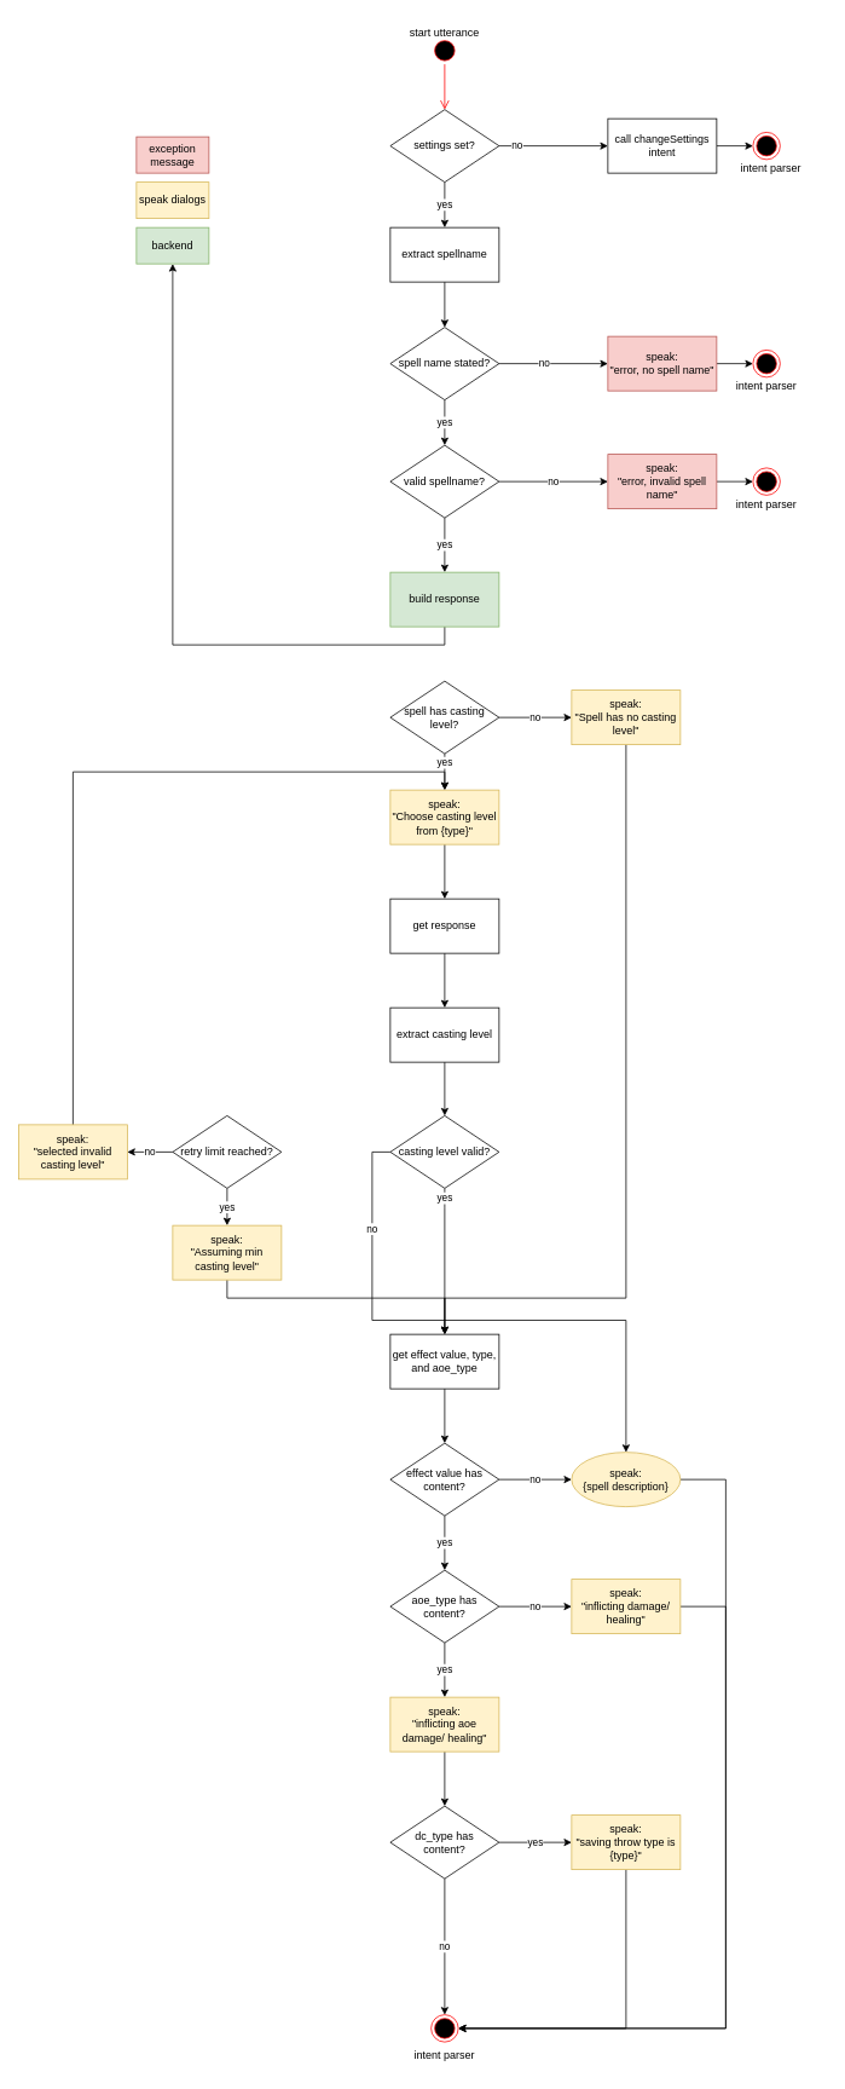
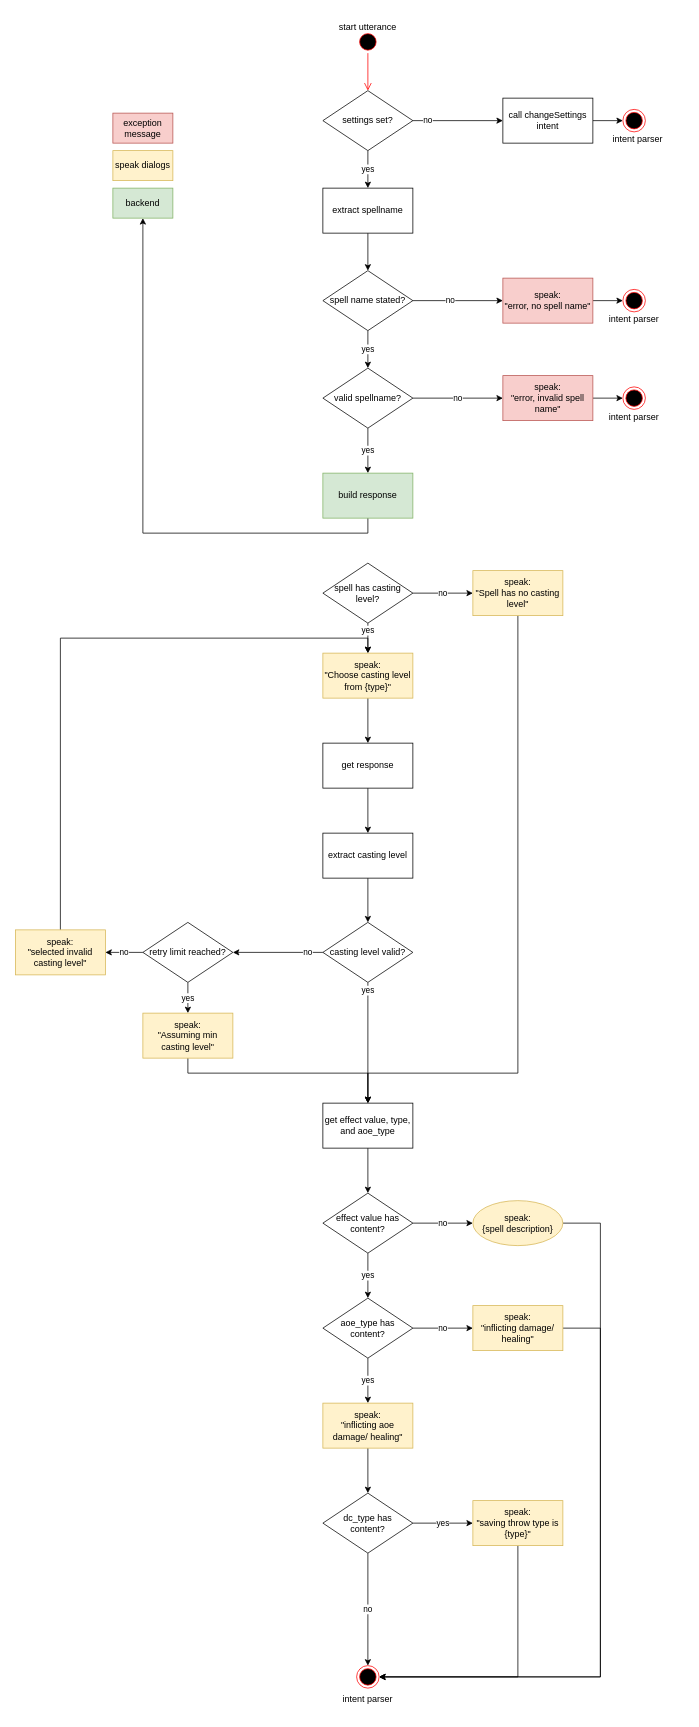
  <mxCell id="0" />
  <mxCell id="1" parent="0" />
  <mxCell id="2" style="edgeStyle=orthogonalEdgeStyle;rounded=0;orthogonalLoop=1;jettySize=auto;html=1;exitX=0.5;exitY=1;exitDx=0;exitDy=0;entryX=0.5;entryY=0;entryDx=0;entryDy=0;" parent="1" source="3" target="17" edge="1"><mxGeometry relative="1" as="geometry" /></mxCell>
  <mxCell id="3" value="extract spellname" style="rounded=0;whiteSpace=wrap;html=1;" parent="1" vertex="1"><mxGeometry x="430" y="250" width="120" height="60" as="geometry" /></mxCell>
  <mxCell id="4" value="no" style="edgeStyle=orthogonalEdgeStyle;rounded=0;orthogonalLoop=1;jettySize=auto;html=1;exitX=1;exitY=0.5;exitDx=0;exitDy=0;entryX=0;entryY=0.5;entryDx=0;entryDy=0;" parent="1" source="7" target="9" edge="1"><mxGeometry relative="1" as="geometry" /></mxCell>
  <mxCell id="5" value="no" style="edgeStyle=orthogonalEdgeStyle;rounded=0;orthogonalLoop=1;jettySize=auto;html=1;exitX=1;exitY=0.5;exitDx=0;exitDy=0;entryX=0;entryY=0.5;entryDx=0;entryDy=0;" parent="1" source="17" target="11" edge="1"><mxGeometry x="-0.167" relative="1" as="geometry"><Array as="points" /><mxPoint as="offset" /></mxGeometry></mxCell>
  <mxCell id="6" value="yes" style="edgeStyle=orthogonalEdgeStyle;rounded=0;orthogonalLoop=1;jettySize=auto;html=1;exitX=0.5;exitY=1;exitDx=0;exitDy=0;entryX=0.5;entryY=0;entryDx=0;entryDy=0;" parent="1" source="7" target="14" edge="1"><mxGeometry relative="1" as="geometry" /></mxCell>
  <mxCell id="7" value="valid spellname?" style="rhombus;whiteSpace=wrap;html=1;" parent="1" vertex="1"><mxGeometry x="430" y="490" width="120" height="80" as="geometry" /></mxCell>
  <mxCell id="8" style="edgeStyle=orthogonalEdgeStyle;rounded=0;orthogonalLoop=1;jettySize=auto;html=1;exitX=1;exitY=0.5;exitDx=0;exitDy=0;entryX=0;entryY=0.5;entryDx=0;entryDy=0;" parent="1" source="9" target="12" edge="1"><mxGeometry relative="1" as="geometry" /></mxCell>
  <mxCell id="9" value="speak:&lt;br&gt;&quot;error, invalid spell name&quot;" style="rounded=0;whiteSpace=wrap;html=1;fillColor=#f8cecc;strokeColor=#b85450;" parent="1" vertex="1"><mxGeometry x="670" y="500" width="120" height="60" as="geometry" /></mxCell>
  <mxCell id="10" style="edgeStyle=orthogonalEdgeStyle;rounded=0;orthogonalLoop=1;jettySize=auto;html=1;exitX=1;exitY=0.5;exitDx=0;exitDy=0;entryX=0;entryY=0.5;entryDx=0;entryDy=0;" parent="1" source="11" target="18" edge="1"><mxGeometry relative="1" as="geometry" /></mxCell>
  <mxCell id="11" value="speak: &lt;br&gt;&quot;error, no spell name&quot;" style="rounded=0;whiteSpace=wrap;html=1;fillColor=#f8cecc;strokeColor=#b85450;" parent="1" vertex="1"><mxGeometry x="670" y="370" width="120" height="60" as="geometry" /></mxCell>
  <mxCell id="12" value="" style="ellipse;html=1;shape=endState;fillColor=#000000;strokeColor=#ff0000;" parent="1" vertex="1"><mxGeometry x="830" y="515" width="30" height="30" as="geometry" /></mxCell>
  <mxCell id="13" style="edgeStyle=orthogonalEdgeStyle;rounded=0;orthogonalLoop=1;jettySize=auto;html=1;exitX=0.5;exitY=1;exitDx=0;exitDy=0;" parent="1" source="14" target="22" edge="1"><mxGeometry relative="1" as="geometry" /></mxCell>
  <mxCell id="14" value="build response" style="rounded=0;whiteSpace=wrap;html=1;fillColor=#d5e8d4;strokeColor=#82b366;" parent="1" vertex="1"><mxGeometry x="430" y="630" width="120" height="60" as="geometry" /></mxCell>
  <mxCell id="15" value="intent parser" style="text;html=1;strokeColor=none;fillColor=none;align=center;verticalAlign=middle;whiteSpace=wrap;rounded=0;" parent="1" vertex="1"><mxGeometry x="430" y="2250" width="120" height="30" as="geometry" /></mxCell>
  <mxCell id="16" value="yes" style="edgeStyle=orthogonalEdgeStyle;rounded=0;orthogonalLoop=1;jettySize=auto;html=1;exitX=0.5;exitY=1;exitDx=0;exitDy=0;entryX=0.5;entryY=0;entryDx=0;entryDy=0;" parent="1" source="17" target="7" edge="1"><mxGeometry relative="1" as="geometry" /></mxCell>
  <mxCell id="17" value="spell name stated?" style="rhombus;whiteSpace=wrap;html=1;" parent="1" vertex="1"><mxGeometry x="430" y="360" width="120" height="80" as="geometry" /></mxCell>
  <mxCell id="18" value="" style="ellipse;html=1;shape=endState;fillColor=#000000;strokeColor=#ff0000;" parent="1" vertex="1"><mxGeometry x="830" y="385" width="30" height="30" as="geometry" /></mxCell>
  <mxCell id="19" value="intent parser" style="text;html=1;strokeColor=none;fillColor=none;align=center;verticalAlign=middle;whiteSpace=wrap;rounded=0;" parent="1" vertex="1"><mxGeometry x="785" y="540" width="120" height="30" as="geometry" /></mxCell>
  <mxCell id="20" value="intent parser" style="text;html=1;strokeColor=none;fillColor=none;align=center;verticalAlign=middle;whiteSpace=wrap;rounded=0;" parent="1" vertex="1"><mxGeometry x="785" y="410" width="120" height="30" as="geometry" /></mxCell>
  <mxCell id="21" value="exception message" style="rounded=0;whiteSpace=wrap;html=1;fillColor=#f8cecc;strokeColor=#b85450;" parent="1" vertex="1"><mxGeometry x="150" y="150" width="80" height="40" as="geometry" /></mxCell>
  <mxCell id="22" value="backend" style="rounded=0;whiteSpace=wrap;html=1;fillColor=#d5e8d4;strokeColor=#82b366;" parent="1" vertex="1"><mxGeometry x="150" y="250" width="80" height="40" as="geometry" /></mxCell>
  <mxCell id="23" value="speak dialogs" style="rounded=0;whiteSpace=wrap;html=1;fillColor=#fff2cc;strokeColor=#d6b656;" parent="1" vertex="1"><mxGeometry x="150" y="200" width="80" height="40" as="geometry" /></mxCell>
  <mxCell id="24" value="" style="ellipse;html=1;shape=startState;fillColor=#000000;strokeColor=#ff0000;" parent="1" vertex="1"><mxGeometry x="475" y="40" width="30" height="30" as="geometry" /></mxCell>
  <mxCell id="25" value="" style="edgeStyle=orthogonalEdgeStyle;html=1;verticalAlign=bottom;endArrow=open;endSize=8;strokeColor=#ff0000;rounded=0;entryX=0.5;entryY=0;entryDx=0;entryDy=0;" parent="1" source="24" target="29" edge="1"><mxGeometry relative="1" as="geometry"><mxPoint x="490" y="120" as="targetPoint" /></mxGeometry></mxCell>
  <mxCell id="26" value="start utterance" style="text;html=1;strokeColor=none;fillColor=none;align=center;verticalAlign=middle;whiteSpace=wrap;rounded=0;" parent="1" vertex="1"><mxGeometry x="430" y="20" width="120" height="30" as="geometry" /></mxCell>
  <mxCell id="27" value="no" style="edgeStyle=orthogonalEdgeStyle;rounded=0;orthogonalLoop=1;jettySize=auto;html=1;exitX=1;exitY=0.5;exitDx=0;exitDy=0;entryX=0;entryY=0.5;entryDx=0;entryDy=0;" parent="1" source="29" target="31" edge="1"><mxGeometry x="-0.667" relative="1" as="geometry"><mxPoint as="offset" /></mxGeometry></mxCell>
  <mxCell id="28" value="yes" style="edgeStyle=orthogonalEdgeStyle;rounded=0;orthogonalLoop=1;jettySize=auto;html=1;exitX=0.5;exitY=1;exitDx=0;exitDy=0;entryX=0.5;entryY=0;entryDx=0;entryDy=0;" parent="1" source="29" target="3" edge="1"><mxGeometry relative="1" as="geometry" /></mxCell>
  <mxCell id="29" value="settings set?" style="rhombus;whiteSpace=wrap;html=1;" parent="1" vertex="1"><mxGeometry x="430" y="120" width="120" height="80" as="geometry" /></mxCell>
  <mxCell id="30" style="edgeStyle=orthogonalEdgeStyle;rounded=0;orthogonalLoop=1;jettySize=auto;html=1;exitX=1;exitY=0.5;exitDx=0;exitDy=0;entryX=0;entryY=0.5;entryDx=0;entryDy=0;" parent="1" source="31" target="32" edge="1"><mxGeometry relative="1" as="geometry" /></mxCell>
  <mxCell id="31" value="call changeSettings intent" style="rounded=0;whiteSpace=wrap;html=1;" parent="1" vertex="1"><mxGeometry x="670" y="130" width="120" height="60" as="geometry" /></mxCell>
  <mxCell id="32" value="" style="ellipse;html=1;shape=endState;fillColor=#000000;strokeColor=#ff0000;" parent="1" vertex="1"><mxGeometry x="830" y="145" width="30" height="30" as="geometry" /></mxCell>
  <mxCell id="33" value="intent parser" style="text;html=1;strokeColor=none;fillColor=none;align=center;verticalAlign=middle;whiteSpace=wrap;rounded=0;" parent="1" vertex="1"><mxGeometry x="790" y="170" width="120" height="30" as="geometry" /></mxCell>
  <mxCell id="34" style="edgeStyle=orthogonalEdgeStyle;rounded=0;orthogonalLoop=1;jettySize=auto;html=1;exitX=0.5;exitY=1;exitDx=0;exitDy=0;entryX=0.5;entryY=0;entryDx=0;entryDy=0;" parent="1" source="35" target="47" edge="1"><mxGeometry relative="1" as="geometry" /></mxCell>
  <mxCell id="35" value="extract casting level" style="rounded=0;whiteSpace=wrap;html=1;" parent="1" vertex="1"><mxGeometry x="430" y="1110" width="120" height="60" as="geometry" /></mxCell>
  <mxCell id="36" value="no" style="edgeStyle=orthogonalEdgeStyle;rounded=0;orthogonalLoop=1;jettySize=auto;html=1;exitX=1;exitY=0.5;exitDx=0;exitDy=0;entryX=0;entryY=0.5;entryDx=0;entryDy=0;" parent="1" source="38" target="41" edge="1"><mxGeometry relative="1" as="geometry" /></mxCell>
  <mxCell id="37" value="yes" style="edgeStyle=orthogonalEdgeStyle;rounded=0;orthogonalLoop=1;jettySize=auto;html=1;exitX=0.5;exitY=1;exitDx=0;exitDy=0;entryX=0.5;entryY=0;entryDx=0;entryDy=0;" parent="1" source="38" target="44" edge="1"><mxGeometry x="-0.5" relative="1" as="geometry"><mxPoint as="offset" /></mxGeometry></mxCell>
  <mxCell id="38" value="spell has casting level?" style="rhombus;whiteSpace=wrap;html=1;" parent="1" vertex="1"><mxGeometry x="430" y="750" width="120" height="80" as="geometry" /></mxCell>
  <mxCell id="39" style="edgeStyle=orthogonalEdgeStyle;rounded=0;orthogonalLoop=1;jettySize=auto;html=1;exitX=0.5;exitY=1;exitDx=0;exitDy=0;entryX=0.5;entryY=0;entryDx=0;entryDy=0;" parent="1" target="56" edge="1"><mxGeometry relative="1" as="geometry"><mxPoint x="489.667" y="1610" as="targetPoint" /><mxPoint x="490" y="1490" as="sourcePoint" /></mxGeometry></mxCell>
  <mxCell id="40" style="edgeStyle=orthogonalEdgeStyle;rounded=0;orthogonalLoop=1;jettySize=auto;html=1;exitX=0.5;exitY=1;exitDx=0;exitDy=0;entryX=0.5;entryY=0;entryDx=0;entryDy=0;" parent="1" source="41" target="56" edge="1"><mxGeometry relative="1" as="geometry"><Array as="points"><mxPoint x="690" y="1430" /><mxPoint x="490" y="1430" /></Array></mxGeometry></mxCell>
  <mxCell id="41" value="speak:&lt;br&gt;&quot;Spell has no casting level&quot;" style="rounded=0;whiteSpace=wrap;html=1;fillColor=#fff2cc;strokeColor=#d6b656;" parent="1" vertex="1"><mxGeometry x="630" y="760" width="120" height="60" as="geometry" /></mxCell>
  <mxCell id="42" value="" style="edgeStyle=orthogonalEdgeStyle;rounded=0;orthogonalLoop=1;jettySize=auto;html=1;entryX=0.5;entryY=0;entryDx=0;entryDy=0;startArrow=none;" parent="1" source="75" target="35" edge="1"><mxGeometry relative="1" as="geometry"><mxPoint x="490" y="960" as="targetPoint" /></mxGeometry></mxCell>
  <mxCell id="43" value="" style="edgeStyle=orthogonalEdgeStyle;rounded=0;orthogonalLoop=1;jettySize=auto;html=1;" parent="1" source="44" target="75" edge="1"><mxGeometry relative="1" as="geometry" /></mxCell>
  <mxCell id="44" value="speak:&lt;br&gt;&quot;Choose casting level from {type}&quot;" style="rounded=0;whiteSpace=wrap;html=1;fillColor=#fff2cc;strokeColor=#d6b656;" parent="1" vertex="1"><mxGeometry x="430" y="870" width="120" height="60" as="geometry" /></mxCell>
- <mxCell id="45" value="no" style="edgeStyle=orthogonalEdgeStyle;rounded=0;orthogonalLoop=1;jettySize=auto;html=1;exitX=0;exitY=0.5;exitDx=0;exitDy=0;" parent="1" source="47" target="61" edge="1"><mxGeometry x="-0.667" relative="1" as="geometry"><mxPoint as="offset" /></mxGeometry></mxCell>
+ <mxCell id="45" value="no" style="edgeStyle=orthogonalEdgeStyle;rounded=0;orthogonalLoop=1;jettySize=auto;html=1;exitX=0;exitY=0.5;exitDx=0;exitDy=0;" parent="1" source="47" target="50" edge="1"><mxGeometry x="-0.667" relative="1" as="geometry"><mxPoint as="offset" /></mxGeometry></mxCell>
  <mxCell id="46" value="yes" style="edgeStyle=orthogonalEdgeStyle;rounded=0;orthogonalLoop=1;jettySize=auto;html=1;exitX=0.5;exitY=1;exitDx=0;exitDy=0;entryX=0.5;entryY=0;entryDx=0;entryDy=0;" parent="1" source="47" target="56" edge="1"><mxGeometry x="-0.863" relative="1" as="geometry"><mxPoint x="90" y="1360" as="targetPoint" /><Array as="points"><mxPoint x="490" y="1330" /><mxPoint x="490" y="1330" /></Array><mxPoint as="offset" /></mxGeometry></mxCell>
  <mxCell id="47" value="casting level valid?" style="rhombus;whiteSpace=wrap;html=1;" parent="1" vertex="1"><mxGeometry x="430" y="1229" width="120" height="80" as="geometry" /></mxCell>
  <mxCell id="48" value="no" style="edgeStyle=orthogonalEdgeStyle;rounded=0;orthogonalLoop=1;jettySize=auto;html=1;exitX=0;exitY=0.5;exitDx=0;exitDy=0;entryX=1;entryY=0.5;entryDx=0;entryDy=0;" parent="1" source="50" target="52" edge="1"><mxGeometry relative="1" as="geometry" /></mxCell>
  <mxCell id="49" value="yes" style="edgeStyle=orthogonalEdgeStyle;rounded=0;orthogonalLoop=1;jettySize=auto;html=1;exitX=0.5;exitY=1;exitDx=0;exitDy=0;entryX=0.5;entryY=0;entryDx=0;entryDy=0;" parent="1" source="50" target="54" edge="1"><mxGeometry relative="1" as="geometry" /></mxCell>
  <mxCell id="50" value="retry limit reached?" style="rhombus;whiteSpace=wrap;html=1;" parent="1" vertex="1"><mxGeometry x="190" y="1229" width="120" height="80" as="geometry" /></mxCell>
  <mxCell id="51" style="edgeStyle=orthogonalEdgeStyle;rounded=0;orthogonalLoop=1;jettySize=auto;html=1;exitX=0.5;exitY=0;exitDx=0;exitDy=0;entryX=0.5;entryY=0;entryDx=0;entryDy=0;" parent="1" source="52" target="44" edge="1"><mxGeometry relative="1" as="geometry"><Array as="points"><mxPoint x="80" y="850" /><mxPoint x="490" y="850" /></Array></mxGeometry></mxCell>
  <mxCell id="52" value="speak:&lt;br&gt;&quot;selected invalid casting level&quot;" style="rounded=0;whiteSpace=wrap;html=1;fillColor=#fff2cc;strokeColor=#d6b656;" parent="1" vertex="1"><mxGeometry x="20" y="1239" width="120" height="60" as="geometry" /></mxCell>
  <mxCell id="53" style="edgeStyle=orthogonalEdgeStyle;rounded=0;orthogonalLoop=1;jettySize=auto;html=1;exitX=0.5;exitY=1;exitDx=0;exitDy=0;entryX=0.5;entryY=0;entryDx=0;entryDy=0;" parent="1" source="54" target="56" edge="1"><mxGeometry relative="1" as="geometry"><mxPoint x="-90" y="1340" as="targetPoint" /><Array as="points"><mxPoint x="250" y="1430" /><mxPoint x="490" y="1430" /></Array></mxGeometry></mxCell>
  <mxCell id="54" value="speak:&lt;br&gt;&quot;Assuming min casting level&quot;" style="rounded=0;whiteSpace=wrap;html=1;fillColor=#fff2cc;strokeColor=#d6b656;" parent="1" vertex="1"><mxGeometry x="190" y="1350" width="120" height="60" as="geometry" /></mxCell>
  <mxCell id="55" style="edgeStyle=orthogonalEdgeStyle;rounded=0;orthogonalLoop=1;jettySize=auto;html=1;exitX=0.5;exitY=1;exitDx=0;exitDy=0;entryX=0.5;entryY=0;entryDx=0;entryDy=0;" parent="1" source="56" target="59" edge="1"><mxGeometry relative="1" as="geometry" /></mxCell>
  <mxCell id="56" value="get effect value, type, and aoe_type" style="rounded=0;whiteSpace=wrap;html=1;" parent="1" vertex="1"><mxGeometry x="430" y="1470" width="120" height="60" as="geometry" /></mxCell>
  <mxCell id="57" value="no" style="edgeStyle=orthogonalEdgeStyle;rounded=0;orthogonalLoop=1;jettySize=auto;html=1;" parent="1" source="59" target="61" edge="1"><mxGeometry relative="1" as="geometry" /></mxCell>
  <mxCell id="58" value="yes" style="edgeStyle=orthogonalEdgeStyle;rounded=0;orthogonalLoop=1;jettySize=auto;html=1;" parent="1" source="59" target="64" edge="1"><mxGeometry relative="1" as="geometry" /></mxCell>
  <mxCell id="59" value="effect value has content?" style="rhombus;whiteSpace=wrap;html=1;" parent="1" vertex="1"><mxGeometry x="430" y="1590" width="120" height="80" as="geometry" /></mxCell>
  <mxCell id="60" style="edgeStyle=orthogonalEdgeStyle;rounded=0;orthogonalLoop=1;jettySize=auto;html=1;exitX=1;exitY=0.5;exitDx=0;exitDy=0;entryX=1;entryY=0.5;entryDx=0;entryDy=0;" parent="1" source="61" target="74" edge="1"><mxGeometry relative="1" as="geometry"><Array as="points"><mxPoint x="800" y="1630" /><mxPoint x="800" y="2235" /></Array></mxGeometry></mxCell>
  <mxCell id="61" value="speak:&lt;br&gt;{spell description}" style="ellipse;whiteSpace=wrap;html=1;fillColor=#fff2cc;strokeColor=#d6b656;" parent="1" vertex="1"><mxGeometry x="630" y="1600" width="120" height="60" as="geometry" /></mxCell>
  <mxCell id="62" value="no" style="edgeStyle=orthogonalEdgeStyle;rounded=0;orthogonalLoop=1;jettySize=auto;html=1;" parent="1" source="64" target="66" edge="1"><mxGeometry relative="1" as="geometry" /></mxCell>
  <mxCell id="63" value="yes" style="edgeStyle=orthogonalEdgeStyle;rounded=0;orthogonalLoop=1;jettySize=auto;html=1;exitX=0.5;exitY=1;exitDx=0;exitDy=0;entryX=0.5;entryY=0;entryDx=0;entryDy=0;" parent="1" source="64" target="68" edge="1"><mxGeometry relative="1" as="geometry" /></mxCell>
  <mxCell id="64" value="aoe_type has content?" style="rhombus;whiteSpace=wrap;html=1;" parent="1" vertex="1"><mxGeometry x="430" y="1730" width="120" height="80" as="geometry" /></mxCell>
  <mxCell id="65" style="edgeStyle=orthogonalEdgeStyle;rounded=0;orthogonalLoop=1;jettySize=auto;html=1;exitX=1;exitY=0.5;exitDx=0;exitDy=0;entryX=1;entryY=0.5;entryDx=0;entryDy=0;" parent="1" source="66" target="74" edge="1"><mxGeometry relative="1" as="geometry"><Array as="points"><mxPoint x="800" y="1770" /><mxPoint x="800" y="2235" /></Array></mxGeometry></mxCell>
  <mxCell id="66" value="speak:&lt;br&gt;&quot;inflicting damage/ healing&quot;" style="rounded=0;whiteSpace=wrap;html=1;fillColor=#fff2cc;strokeColor=#d6b656;" parent="1" vertex="1"><mxGeometry x="630" y="1740" width="120" height="60" as="geometry" /></mxCell>
  <mxCell id="67" style="edgeStyle=orthogonalEdgeStyle;rounded=0;orthogonalLoop=1;jettySize=auto;html=1;exitX=0.5;exitY=1;exitDx=0;exitDy=0;entryX=0.5;entryY=0;entryDx=0;entryDy=0;" parent="1" source="68" target="71" edge="1"><mxGeometry relative="1" as="geometry" /></mxCell>
  <mxCell id="68" value="speak:&lt;br&gt;&quot;inflicting aoe damage/ healing&quot;" style="rounded=0;whiteSpace=wrap;html=1;fillColor=#fff2cc;strokeColor=#d6b656;" parent="1" vertex="1"><mxGeometry x="430" y="1870" width="120" height="60" as="geometry" /></mxCell>
  <mxCell id="69" value="yes" style="edgeStyle=orthogonalEdgeStyle;rounded=0;orthogonalLoop=1;jettySize=auto;html=1;" parent="1" source="71" target="73" edge="1"><mxGeometry relative="1" as="geometry" /></mxCell>
  <mxCell id="70" value="no" style="edgeStyle=orthogonalEdgeStyle;rounded=0;orthogonalLoop=1;jettySize=auto;html=1;exitX=0.5;exitY=1;exitDx=0;exitDy=0;entryX=0.5;entryY=0;entryDx=0;entryDy=0;" parent="1" source="71" target="74" edge="1"><mxGeometry relative="1" as="geometry" /></mxCell>
  <mxCell id="71" value="dc_type has &lt;br&gt;content?" style="rhombus;whiteSpace=wrap;html=1;" parent="1" vertex="1"><mxGeometry x="430" y="1990" width="120" height="80" as="geometry" /></mxCell>
  <mxCell id="72" style="edgeStyle=orthogonalEdgeStyle;rounded=0;orthogonalLoop=1;jettySize=auto;html=1;exitX=0.5;exitY=1;exitDx=0;exitDy=0;entryX=1;entryY=0.5;entryDx=0;entryDy=0;" parent="1" source="73" target="74" edge="1"><mxGeometry relative="1" as="geometry" /></mxCell>
  <mxCell id="73" value="speak:&lt;br&gt;&quot;saving throw type is {type}&quot;" style="rounded=0;whiteSpace=wrap;html=1;fillColor=#fff2cc;strokeColor=#d6b656;" parent="1" vertex="1"><mxGeometry x="630" y="2000" width="120" height="60" as="geometry" /></mxCell>
  <mxCell id="74" value="" style="ellipse;html=1;shape=endState;fillColor=#000000;strokeColor=#ff0000;" parent="1" vertex="1"><mxGeometry x="475" y="2220" width="30" height="30" as="geometry" /></mxCell>
  <mxCell id="75" value="get response" style="rounded=0;whiteSpace=wrap;html=1;" parent="1" vertex="1"><mxGeometry x="430" y="990" width="120" height="60" as="geometry" /></mxCell>
